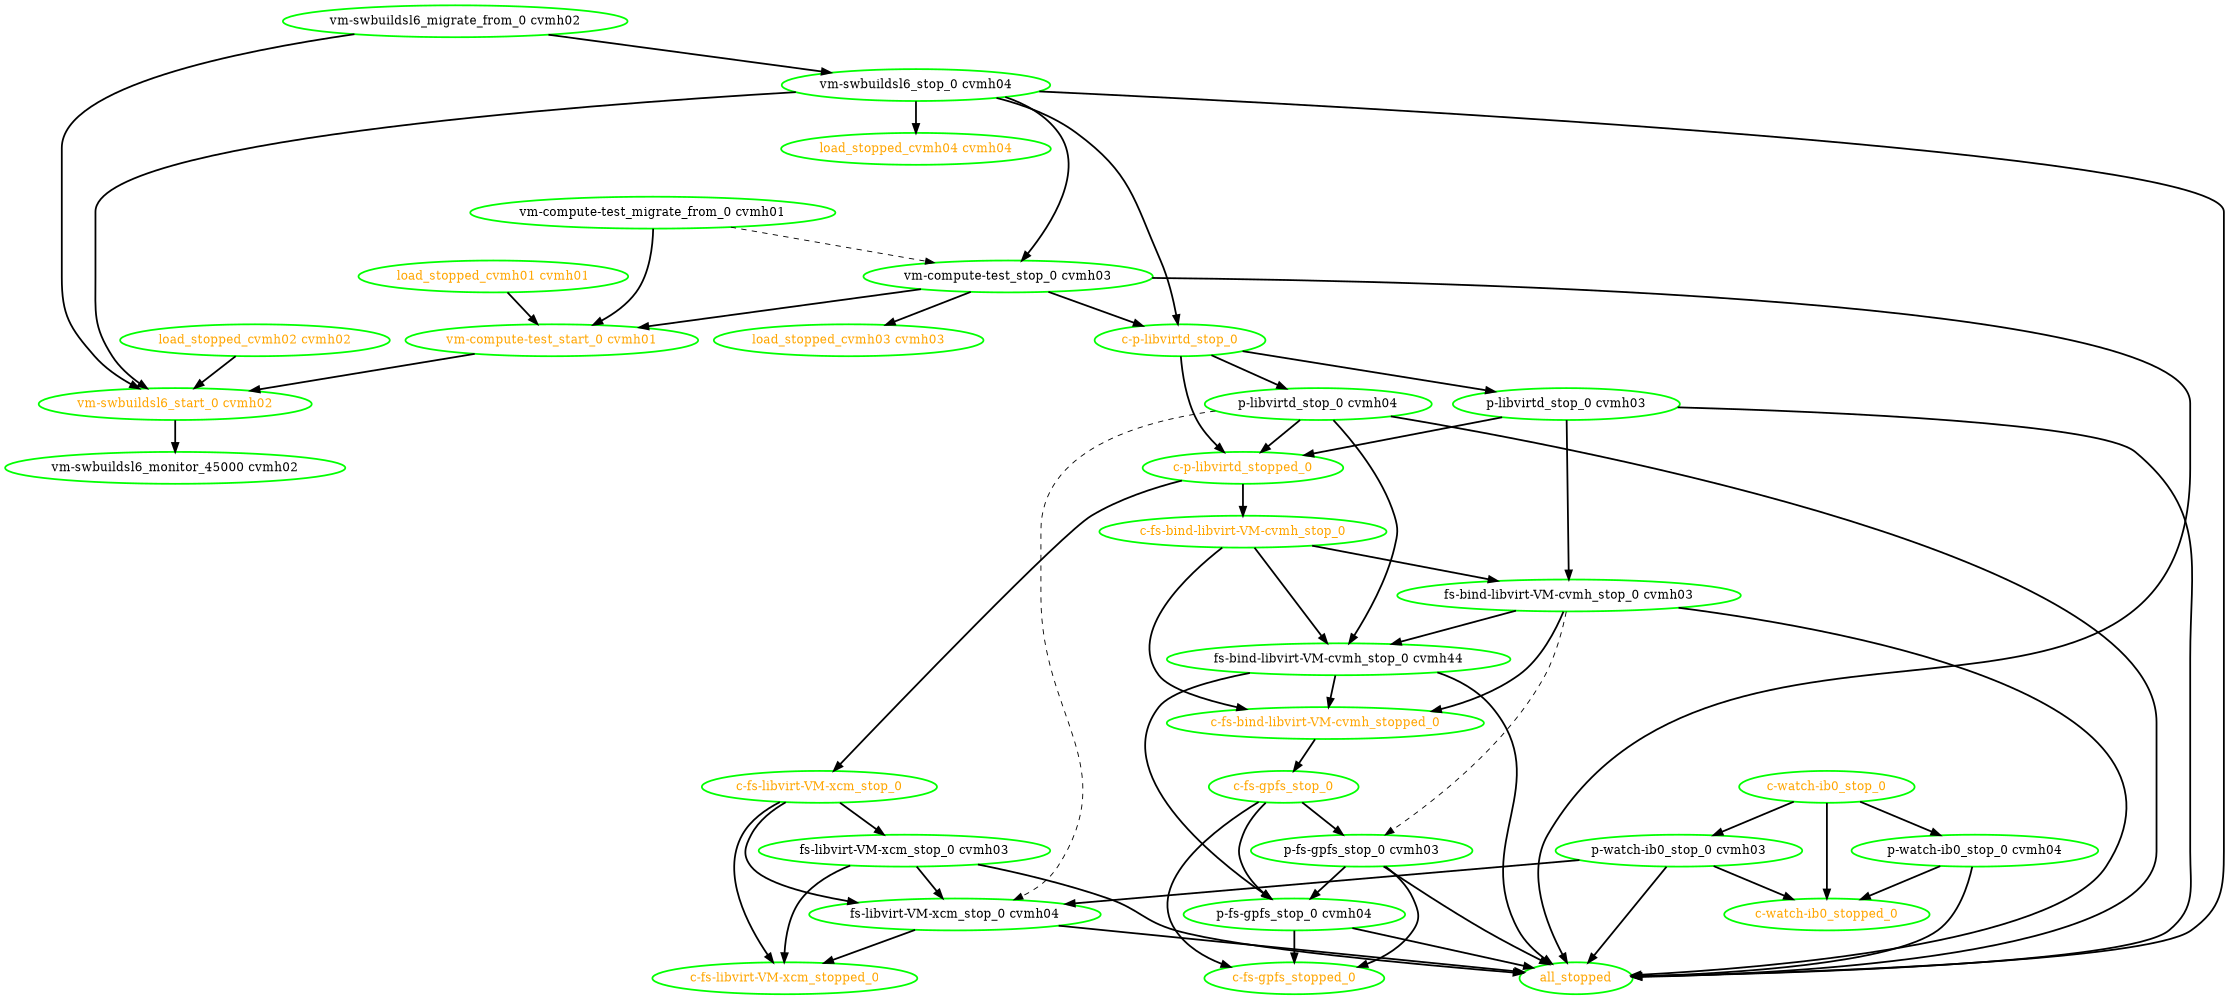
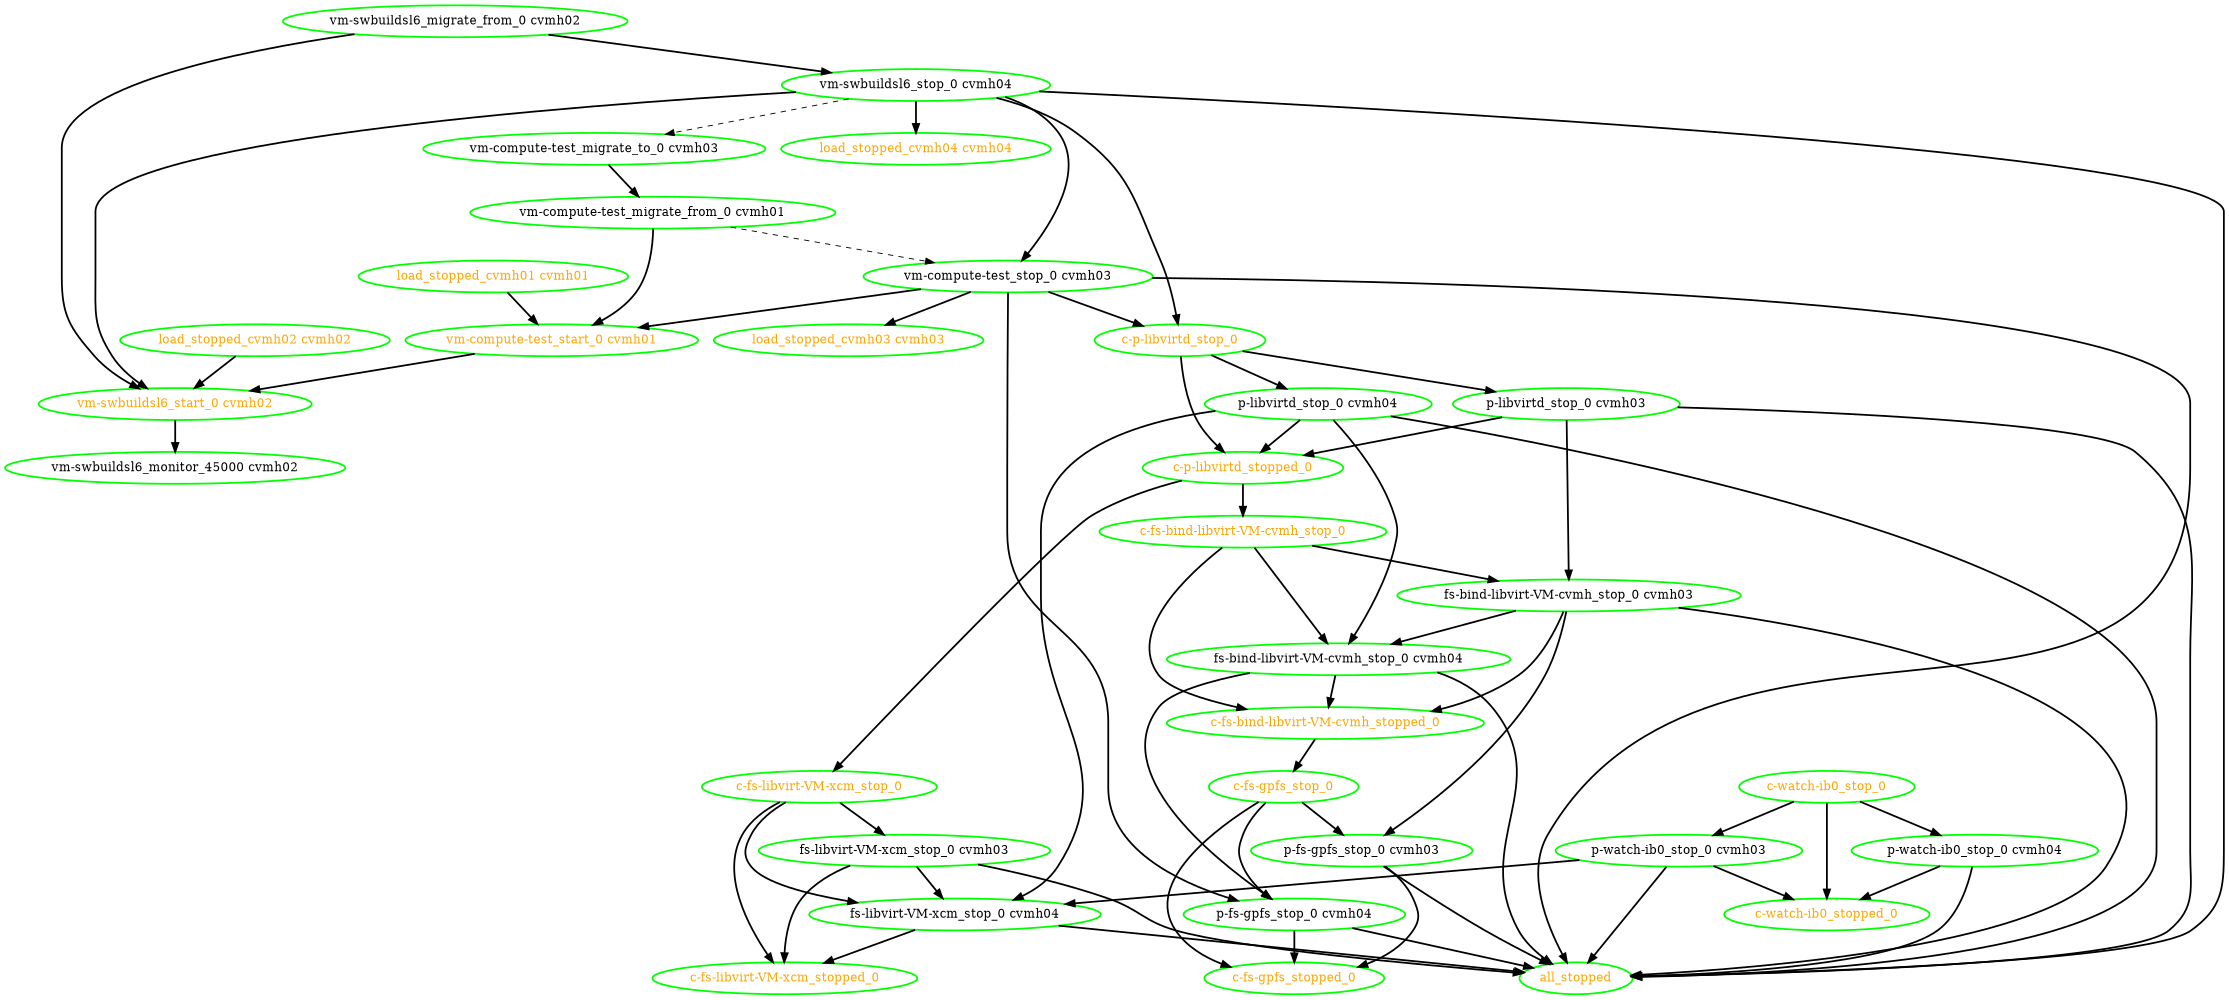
  digraph {
    node [color=green fontcolor=orange style=bold]
    edge [style=bold]
    all_stopped
    "c-fs-bind-libvirt-VM-cvmh_stop_0"
    "c-fs-bind-libvirt-VM-cvmh_stopped_0"
    "fs-bind-libvirt-VM-cvmh_stop_0 cvmh03" [fontcolor=black]
-   "fs-bind-libvirt-VM-cvmh_stop_0 cvmh04" [fontcolor=black label="fs-bind-libvirt-VM-cvmh_stop_0 cvmh44"]
+   "fs-bind-libvirt-VM-cvmh_stop_0 cvmh04" [fontcolor=black]
    "c-fs-gpfs_stop_0"
    "p-fs-gpfs_stop_0 cvmh03" [fontcolor=black]
    "p-fs-gpfs_stop_0 cvmh04" [fontcolor=black]
    "c-fs-gpfs_stopped_0"
    "c-fs-libvirt-VM-xcm_stop_0"
    "c-fs-libvirt-VM-xcm_stopped_0"
    "fs-libvirt-VM-xcm_stop_0 cvmh03" [fontcolor=black]
    "fs-libvirt-VM-xcm_stop_0 cvmh04" [fontcolor=black]
    "c-p-libvirtd_stop_0"
    "c-p-libvirtd_stopped_0"
    "p-libvirtd_stop_0 cvmh03" [fontcolor=black]
    "p-libvirtd_stop_0 cvmh04" [fontcolor=black]
    "c-watch-ib0_stop_0"
    "c-watch-ib0_stopped_0"
    "p-watch-ib0_stop_0 cvmh03" [fontcolor=black]
    "p-watch-ib0_stop_0 cvmh04" [fontcolor=black]
    "load_stopped_cvmh01 cvmh01"
    "vm-compute-test_start_0 cvmh01"
    "vm-swbuildsl6_start_0 cvmh02"
    "vm-swbuildsl6_monitor_45000 cvmh02" [fontcolor=black]
    "load_stopped_cvmh02 cvmh02"
    "load_stopped_cvmh03 cvmh03"
    "load_stopped_cvmh04 cvmh04"
    "vm-compute-test_migrate_from_0 cvmh01" [fontcolor=black]
    "vm-compute-test_stop_0 cvmh03" [fontcolor=black]
    "vm-swbuildsl6_migrate_from_0 cvmh02" [fontcolor=black]
    "vm-swbuildsl6_stop_0 cvmh04" [fontcolor=black]
+   "vm-compute-test_migrate_to_0 cvmh03" [fontcolor=black]
    "c-fs-bind-libvirt-VM-cvmh_stop_0" -> "c-fs-bind-libvirt-VM-cvmh_stopped_0"
    "c-fs-bind-libvirt-VM-cvmh_stop_0" -> "fs-bind-libvirt-VM-cvmh_stop_0 cvmh03"
    "c-fs-bind-libvirt-VM-cvmh_stop_0" -> "fs-bind-libvirt-VM-cvmh_stop_0 cvmh04"
    "c-fs-bind-libvirt-VM-cvmh_stopped_0" -> "c-fs-gpfs_stop_0"
    "fs-bind-libvirt-VM-cvmh_stop_0 cvmh03" -> all_stopped
    "fs-bind-libvirt-VM-cvmh_stop_0 cvmh03" -> "c-fs-bind-libvirt-VM-cvmh_stopped_0"
    "fs-bind-libvirt-VM-cvmh_stop_0 cvmh03" -> "fs-bind-libvirt-VM-cvmh_stop_0 cvmh04"
-   "fs-bind-libvirt-VM-cvmh_stop_0 cvmh03" -> "p-fs-gpfs_stop_0 cvmh03" [style=dashed]
+   "fs-bind-libvirt-VM-cvmh_stop_0 cvmh03" -> "p-fs-gpfs_stop_0 cvmh03"
    "fs-bind-libvirt-VM-cvmh_stop_0 cvmh04" -> all_stopped
    "fs-bind-libvirt-VM-cvmh_stop_0 cvmh04" -> "c-fs-bind-libvirt-VM-cvmh_stopped_0"
    "fs-bind-libvirt-VM-cvmh_stop_0 cvmh04" -> "p-fs-gpfs_stop_0 cvmh04"
    "c-fs-gpfs_stop_0" -> "p-fs-gpfs_stop_0 cvmh03"
    "c-fs-gpfs_stop_0" -> "p-fs-gpfs_stop_0 cvmh04"
    "c-fs-gpfs_stop_0" -> "c-fs-gpfs_stopped_0"
    "p-fs-gpfs_stop_0 cvmh03" -> all_stopped
-   "p-fs-gpfs_stop_0 cvmh03" -> "p-fs-gpfs_stop_0 cvmh04"
+   "vm-compute-test_stop_0 cvmh03" -> "p-fs-gpfs_stop_0 cvmh04"
    "p-fs-gpfs_stop_0 cvmh03" -> "c-fs-gpfs_stopped_0"
    "p-fs-gpfs_stop_0 cvmh04" -> all_stopped
    "p-fs-gpfs_stop_0 cvmh04" -> "c-fs-gpfs_stopped_0"
    "c-fs-libvirt-VM-xcm_stop_0" -> "c-fs-libvirt-VM-xcm_stopped_0"
    "c-fs-libvirt-VM-xcm_stop_0" -> "fs-libvirt-VM-xcm_stop_0 cvmh03"
    "c-fs-libvirt-VM-xcm_stop_0" -> "fs-libvirt-VM-xcm_stop_0 cvmh04"
    "fs-libvirt-VM-xcm_stop_0 cvmh03" -> all_stopped
    "fs-libvirt-VM-xcm_stop_0 cvmh03" -> "c-fs-libvirt-VM-xcm_stopped_0"
    "fs-libvirt-VM-xcm_stop_0 cvmh03" -> "fs-libvirt-VM-xcm_stop_0 cvmh04"
    "fs-libvirt-VM-xcm_stop_0 cvmh04" -> all_stopped
    "fs-libvirt-VM-xcm_stop_0 cvmh04" -> "c-fs-libvirt-VM-xcm_stopped_0"
    "c-p-libvirtd_stop_0" -> "c-p-libvirtd_stopped_0"
    "c-p-libvirtd_stop_0" -> "p-libvirtd_stop_0 cvmh03"
    "c-p-libvirtd_stop_0" -> "p-libvirtd_stop_0 cvmh04"
    "c-p-libvirtd_stopped_0" -> "c-fs-bind-libvirt-VM-cvmh_stop_0"
    "c-p-libvirtd_stopped_0" -> "c-fs-libvirt-VM-xcm_stop_0"
    "p-libvirtd_stop_0 cvmh03" -> all_stopped
    "p-libvirtd_stop_0 cvmh03" -> "fs-bind-libvirt-VM-cvmh_stop_0 cvmh03"
    "p-libvirtd_stop_0 cvmh03" -> "c-p-libvirtd_stopped_0"
    "p-libvirtd_stop_0 cvmh04" -> all_stopped
    "p-libvirtd_stop_0 cvmh04" -> "fs-bind-libvirt-VM-cvmh_stop_0 cvmh04"
-   "p-libvirtd_stop_0 cvmh04" -> "fs-libvirt-VM-xcm_stop_0 cvmh04" [style=dashed]
+   "p-libvirtd_stop_0 cvmh04" -> "fs-libvirt-VM-xcm_stop_0 cvmh04"
    "p-libvirtd_stop_0 cvmh04" -> "c-p-libvirtd_stopped_0"
    "c-watch-ib0_stop_0" -> "c-watch-ib0_stopped_0"
    "c-watch-ib0_stop_0" -> "p-watch-ib0_stop_0 cvmh03"
    "c-watch-ib0_stop_0" -> "p-watch-ib0_stop_0 cvmh04"
    "p-watch-ib0_stop_0 cvmh03" -> all_stopped
    "p-watch-ib0_stop_0 cvmh03" -> "fs-libvirt-VM-xcm_stop_0 cvmh04"
    "p-watch-ib0_stop_0 cvmh03" -> "c-watch-ib0_stopped_0"
    "p-watch-ib0_stop_0 cvmh04" -> all_stopped
    "p-watch-ib0_stop_0 cvmh04" -> "c-watch-ib0_stopped_0"
    "load_stopped_cvmh01 cvmh01" -> "vm-compute-test_start_0 cvmh01"
    "vm-compute-test_start_0 cvmh01" -> "vm-swbuildsl6_start_0 cvmh02"
    "vm-swbuildsl6_start_0 cvmh02" -> "vm-swbuildsl6_monitor_45000 cvmh02"
    "load_stopped_cvmh02 cvmh02" -> "vm-swbuildsl6_start_0 cvmh02"
    "vm-compute-test_migrate_from_0 cvmh01" -> "vm-compute-test_start_0 cvmh01"
    "vm-compute-test_migrate_from_0 cvmh01" -> "vm-compute-test_stop_0 cvmh03" [style=dashed]
    "vm-compute-test_stop_0 cvmh03" -> all_stopped
    "vm-compute-test_stop_0 cvmh03" -> "c-p-libvirtd_stop_0"
    "vm-compute-test_stop_0 cvmh03" -> "vm-compute-test_start_0 cvmh01"
    "vm-compute-test_stop_0 cvmh03" -> "load_stopped_cvmh03 cvmh03"
    "vm-swbuildsl6_migrate_from_0 cvmh02" -> "vm-swbuildsl6_start_0 cvmh02"
    "vm-swbuildsl6_migrate_from_0 cvmh02" -> "vm-swbuildsl6_stop_0 cvmh04"
    "vm-swbuildsl6_stop_0 cvmh04" -> all_stopped
    "vm-swbuildsl6_stop_0 cvmh04" -> "c-p-libvirtd_stop_0"
    "vm-swbuildsl6_stop_0 cvmh04" -> "vm-swbuildsl6_start_0 cvmh02"
    "vm-swbuildsl6_stop_0 cvmh04" -> "load_stopped_cvmh04 cvmh04"
    "vm-swbuildsl6_stop_0 cvmh04" -> "vm-compute-test_stop_0 cvmh03"
+   "vm-swbuildsl6_stop_0 cvmh04" -> "vm-compute-test_migrate_to_0 cvmh03" [style=dashed]
+   "vm-compute-test_migrate_to_0 cvmh03" -> "vm-compute-test_migrate_from_0 cvmh01"
  }
